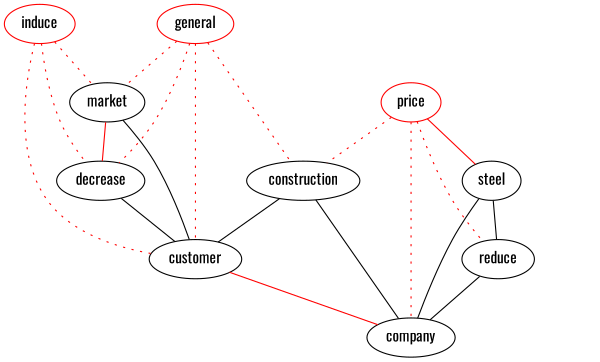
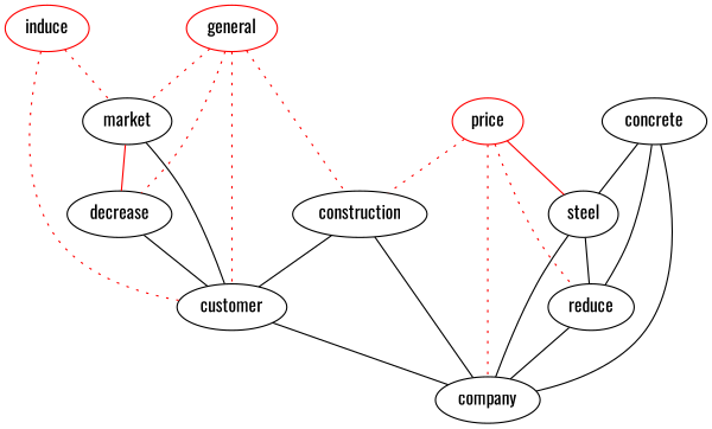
  graph {
    fontname=Oswald
    node [color=black fontname=Oswald]
    edge [fontname=Oswald color=red]
    customer
    company
    market
    decrease
    reduce
    construction
    steel
+   concrete
    general [color=red]
    induce [color=red]
    price [color=red]
-   customer -- company
+   customer -- company [color=""]
    market -- customer [color=""]
    market -- decrease
    decrease -- customer [color=""]
    reduce -- company [color=""]
    construction -- customer [color=""]
    construction -- company [color=""]
    steel -- company [color=""]
    steel -- reduce [color=""]
+   concrete -- company [color=""]
+   concrete -- reduce [color=""]
+   concrete -- steel [color=""]
    general -- customer [style=dotted]
    general -- market [style=dotted]
    general -- decrease [style=dotted]
    general -- construction [style=dotted]
    induce -- customer [style=dotted]
    induce -- market [style=dotted]
-   induce -- decrease [style=dotted]
    price -- company [style=dotted]
    price -- reduce [style=dotted]
    price -- construction [style=dotted]
    price -- steel [style=solid]
  }
